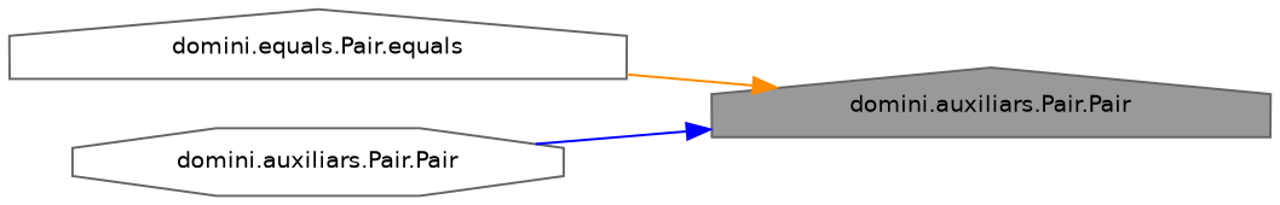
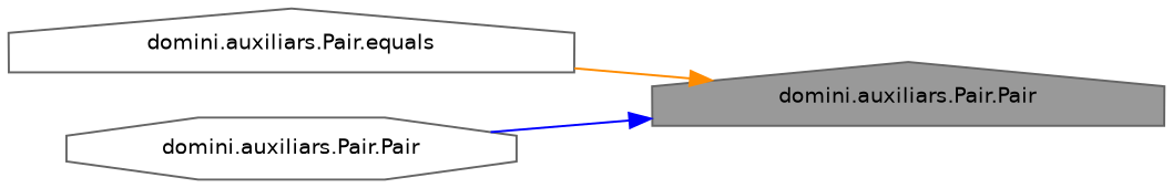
  digraph {
    rankdir=RL
    node [color=grey40 fillcolor=white fontname=Helvetica fontsize=10 shape=house style=filled]
    edge [dir=back fontname=Helvetica fontsize=10 labelfontname=Helvetica labelfontsize=10 style=solid]
    n1 [color=gray40 fillcolor=grey60 fontcolor=black height=0.2 label="domini.auxiliars.Pair.Pair" width=0.4]
-   n2 [height=0.2 label="domini.equals.Pair.equals" width=0.4]
+   n2 [height=0.2 label="domini.auxiliars.Pair.equals" width=0.4]
    n3 [height=0.2 label="domini.auxiliars.Pair.Pair" shape=octagon width=0.4]
    n1 -> n2 [color=darkorange]
    n1 -> n3 [color=blue]
  }
